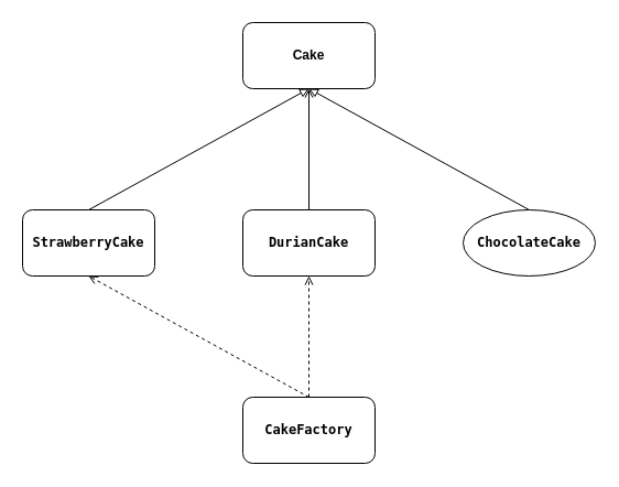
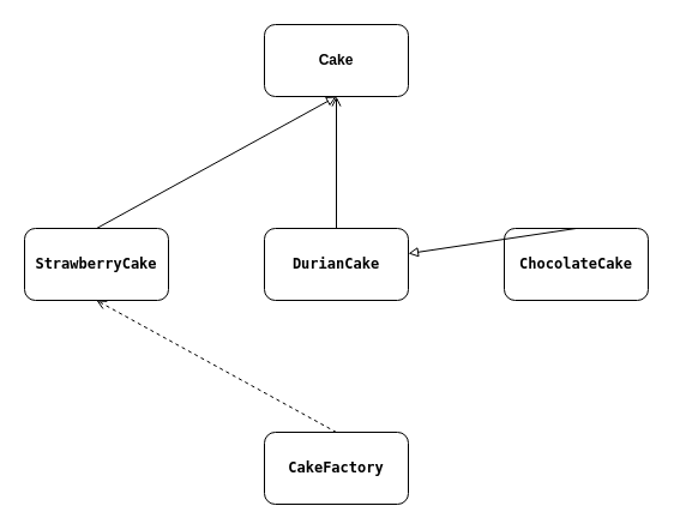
  <mxCell id="0" />
  <mxCell id="1" parent="0" />
  <mxCell id="2" value="&lt;pre&gt;CakeFactory&lt;/pre&gt;" style="rounded=1;whiteSpace=wrap;html=1;fontStyle=1" vertex="1" parent="1"><mxGeometry x="220" y="360" width="120" height="60" as="geometry" /></mxCell>
  <mxCell id="3" value="&lt;pre&gt;StrawberryCake&lt;/pre&gt;" style="rounded=1;whiteSpace=wrap;html=1;fontStyle=1" vertex="1" parent="1"><mxGeometry x="20" y="190" width="120" height="60" as="geometry" /></mxCell>
  <mxCell id="4" value="&lt;pre&gt;DurianCake&lt;/pre&gt;" style="rounded=1;whiteSpace=wrap;html=1;fontStyle=1" vertex="1" parent="1"><mxGeometry x="220" y="190" width="120" height="60" as="geometry" /></mxCell>
- <mxCell id="5" value="&lt;pre&gt;ChocolateCake&lt;/pre&gt;" style="ellipse;whiteSpace=wrap;html=1;fontStyle=1;" vertex="1" parent="1"><mxGeometry x="420" y="190" width="120" height="60" as="geometry" /></mxCell>
+ <mxCell id="5" value="&lt;pre&gt;ChocolateCake&lt;/pre&gt;" style="rounded=1;whiteSpace=wrap;html=1;fontStyle=1" vertex="1" parent="1"><mxGeometry x="420" y="190" width="120" height="60" as="geometry" /></mxCell>
  <mxCell id="6" value="Cake" style="rounded=1;whiteSpace=wrap;html=1;fontStyle=1" vertex="1" parent="1"><mxGeometry x="220" width="120" height="60" as="geometry" y="20" /></mxCell>
  <mxCell id="7" value="" style="endArrow=block;html=1;exitX=0.5;exitY=0;exitDx=0;exitDy=0;entryX=0.5;entryY=1;entryDx=0;entryDy=0;endFill=0;fontStyle=1" edge="1" parent="1" source="3" target="6"><mxGeometry width="50" height="50" relative="1" as="geometry"><mxPoint x="150" y="180" as="sourcePoint" /><mxPoint x="200" y="130" as="targetPoint" /></mxGeometry></mxCell>
  <mxCell id="8" value="" style="endArrow=open;html=1;exitX=0.5;exitY=0;exitDx=0;exitDy=0;entryX=0.5;entryY=1;entryDx=0;entryDy=0;endFill=0;fontStyle=1;" edge="1" parent="1" source="4" target="6"><mxGeometry width="50" height="50" relative="1" as="geometry"><mxPoint x="360" y="160" as="sourcePoint" /><mxPoint x="560" y="70" as="targetPoint" /></mxGeometry></mxCell>
- <mxCell id="9" value="" style="endArrow=block;html=1;exitX=0.5;exitY=0;exitDx=0;exitDy=0;entryX=0.5;entryY=1;entryDx=0;entryDy=0;endFill=0;fontStyle=1" edge="1" parent="1" source="5" target="6"><mxGeometry width="50" height="50" relative="1" as="geometry"><mxPoint x="600" y="160" as="sourcePoint" /><mxPoint x="800" y="70" as="targetPoint" /></mxGeometry></mxCell>
+ <mxCell id="9" value="" style="endArrow=block;html=1;exitX=0.5;exitY=0;exitDx=0;exitDy=0;endFill=0;fontStyle=1;" edge="1" parent="1" source="5" target="4"><mxGeometry width="50" height="50" relative="1" as="geometry"><mxPoint x="600" y="160" as="sourcePoint" /><mxPoint x="800" y="70" as="targetPoint" /></mxGeometry></mxCell>
  <mxCell id="10" value="" style="endArrow=open;dashed=1;html=1;exitX=0.5;exitY=0;exitDx=0;exitDy=0;entryX=0.5;entryY=1;entryDx=0;entryDy=0;endFill=0;fontStyle=1" edge="1" parent="1" source="2" target="3"><mxGeometry width="50" height="50" relative="1" as="geometry"><mxPoint x="170" y="330" as="sourcePoint" /><mxPoint x="220" y="280" as="targetPoint" /></mxGeometry></mxCell>
- <mxCell id="11" value="" style="endArrow=open;dashed=1;html=1;exitX=0.5;exitY=0;exitDx=0;exitDy=0;entryX=0.5;entryY=1;entryDx=0;entryDy=0;endFill=0;fontStyle=1" edge="1" parent="1" source="2" target="4"><mxGeometry width="50" height="50" relative="1" as="geometry"><mxPoint x="680" y="370" as="sourcePoint" /><mxPoint x="470" y="260" as="targetPoint" /></mxGeometry></mxCell>
